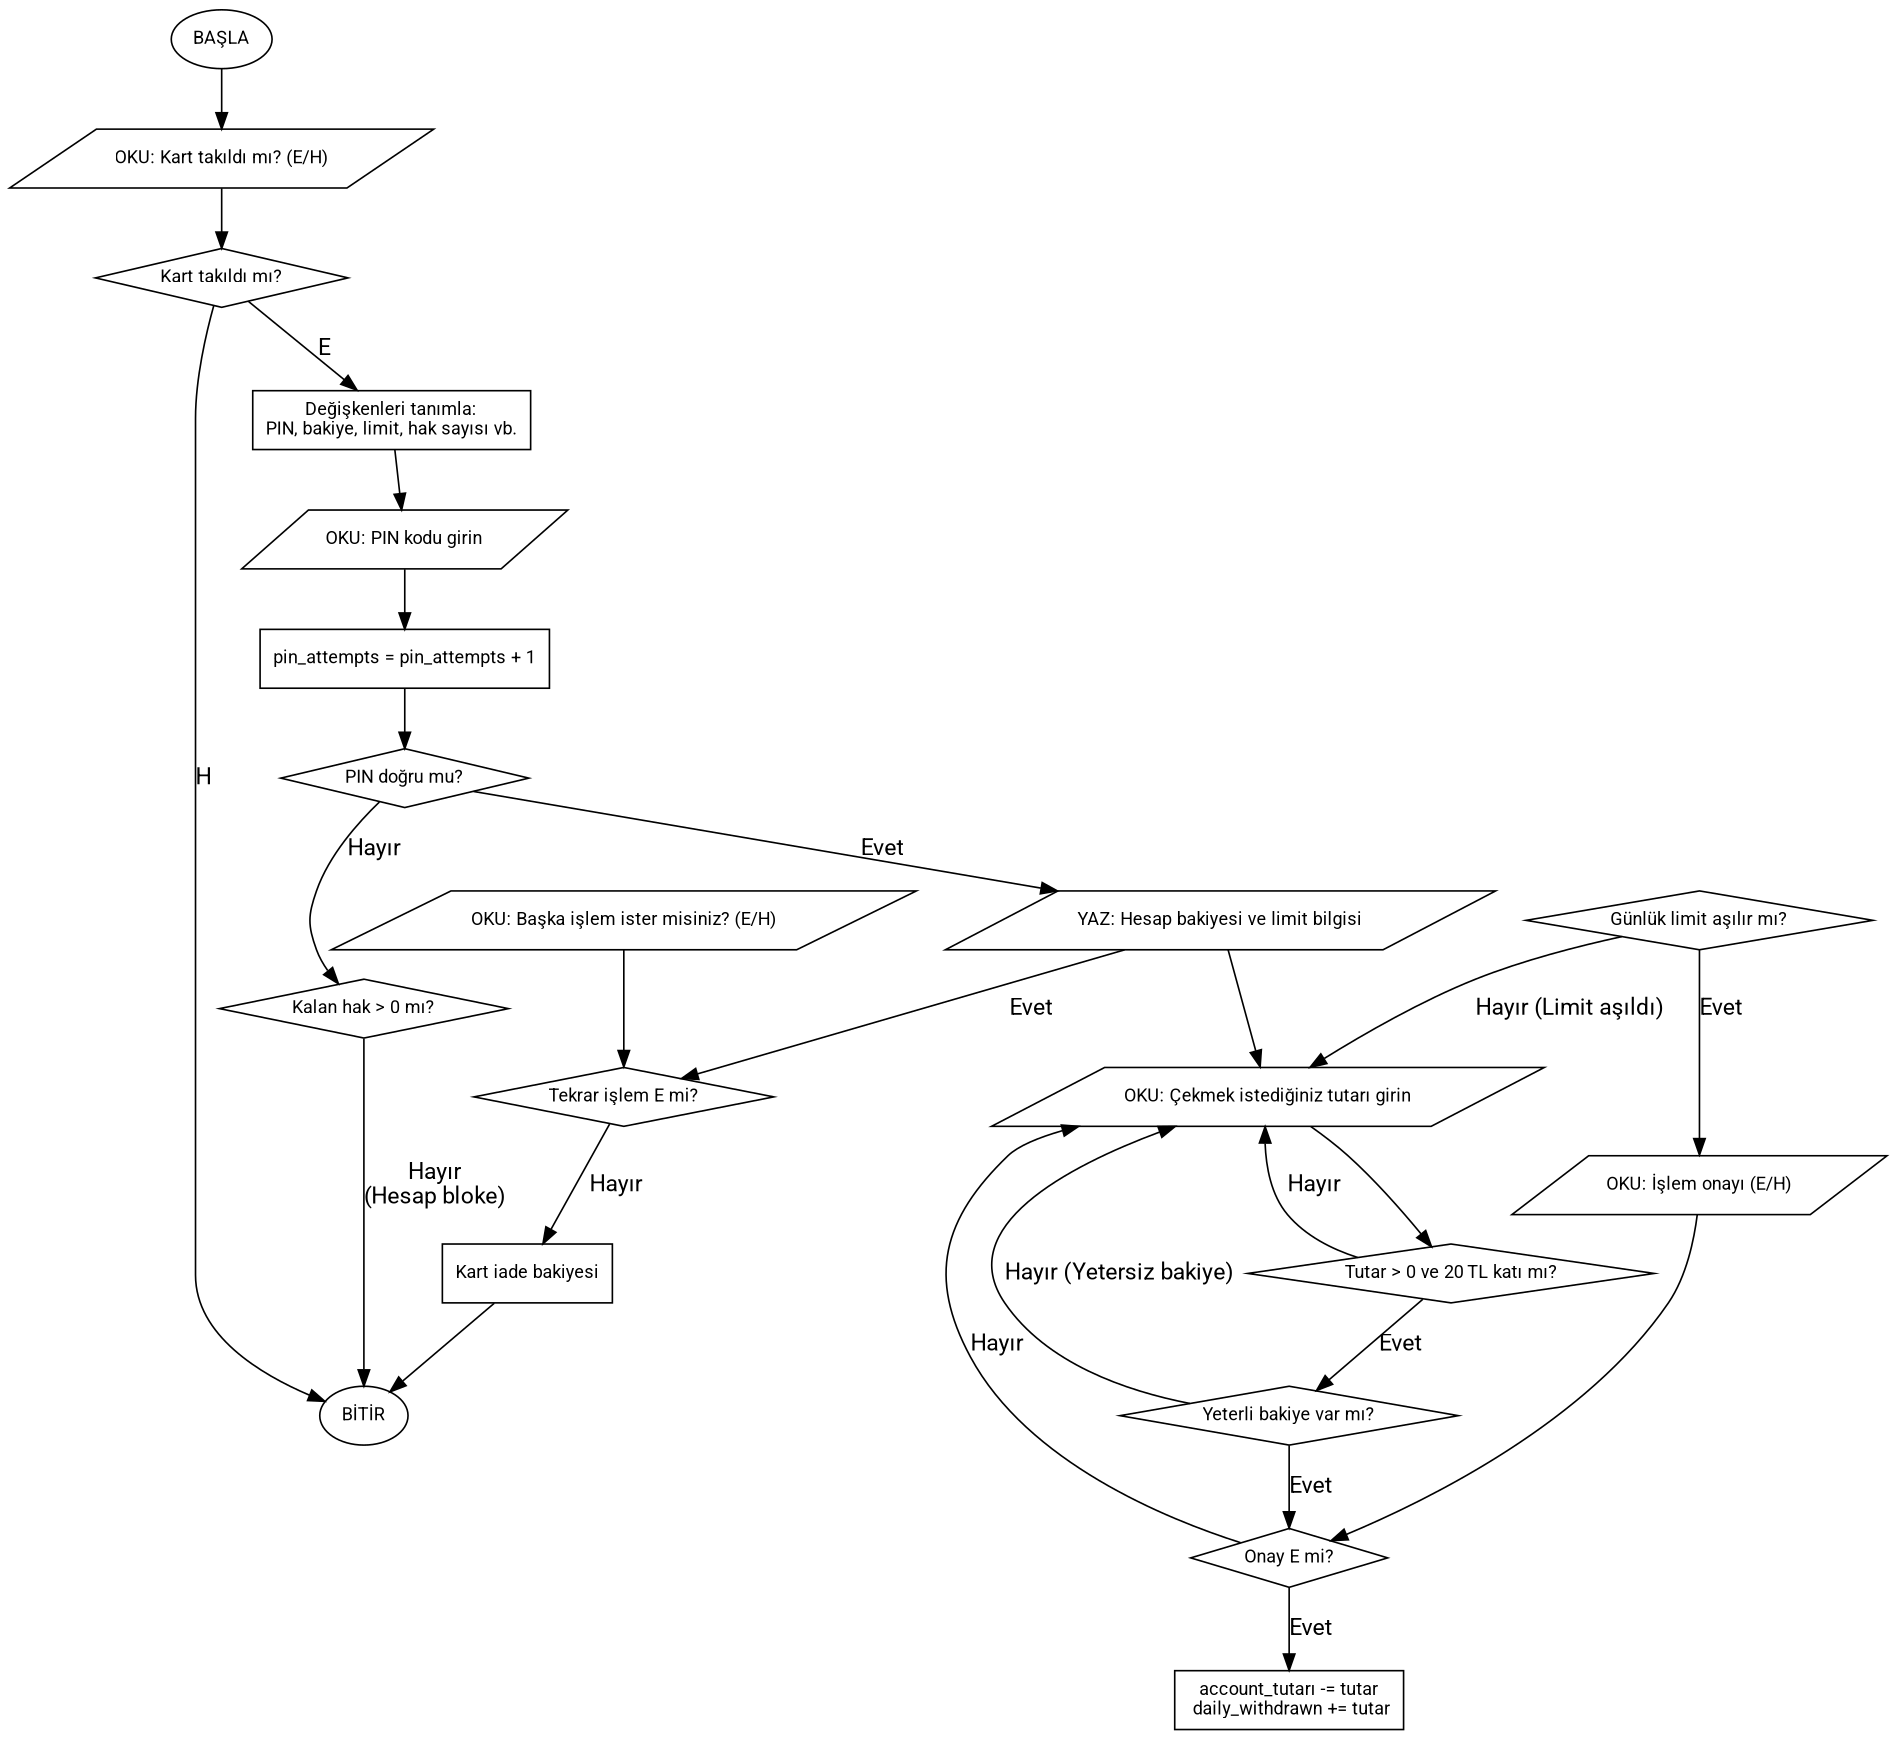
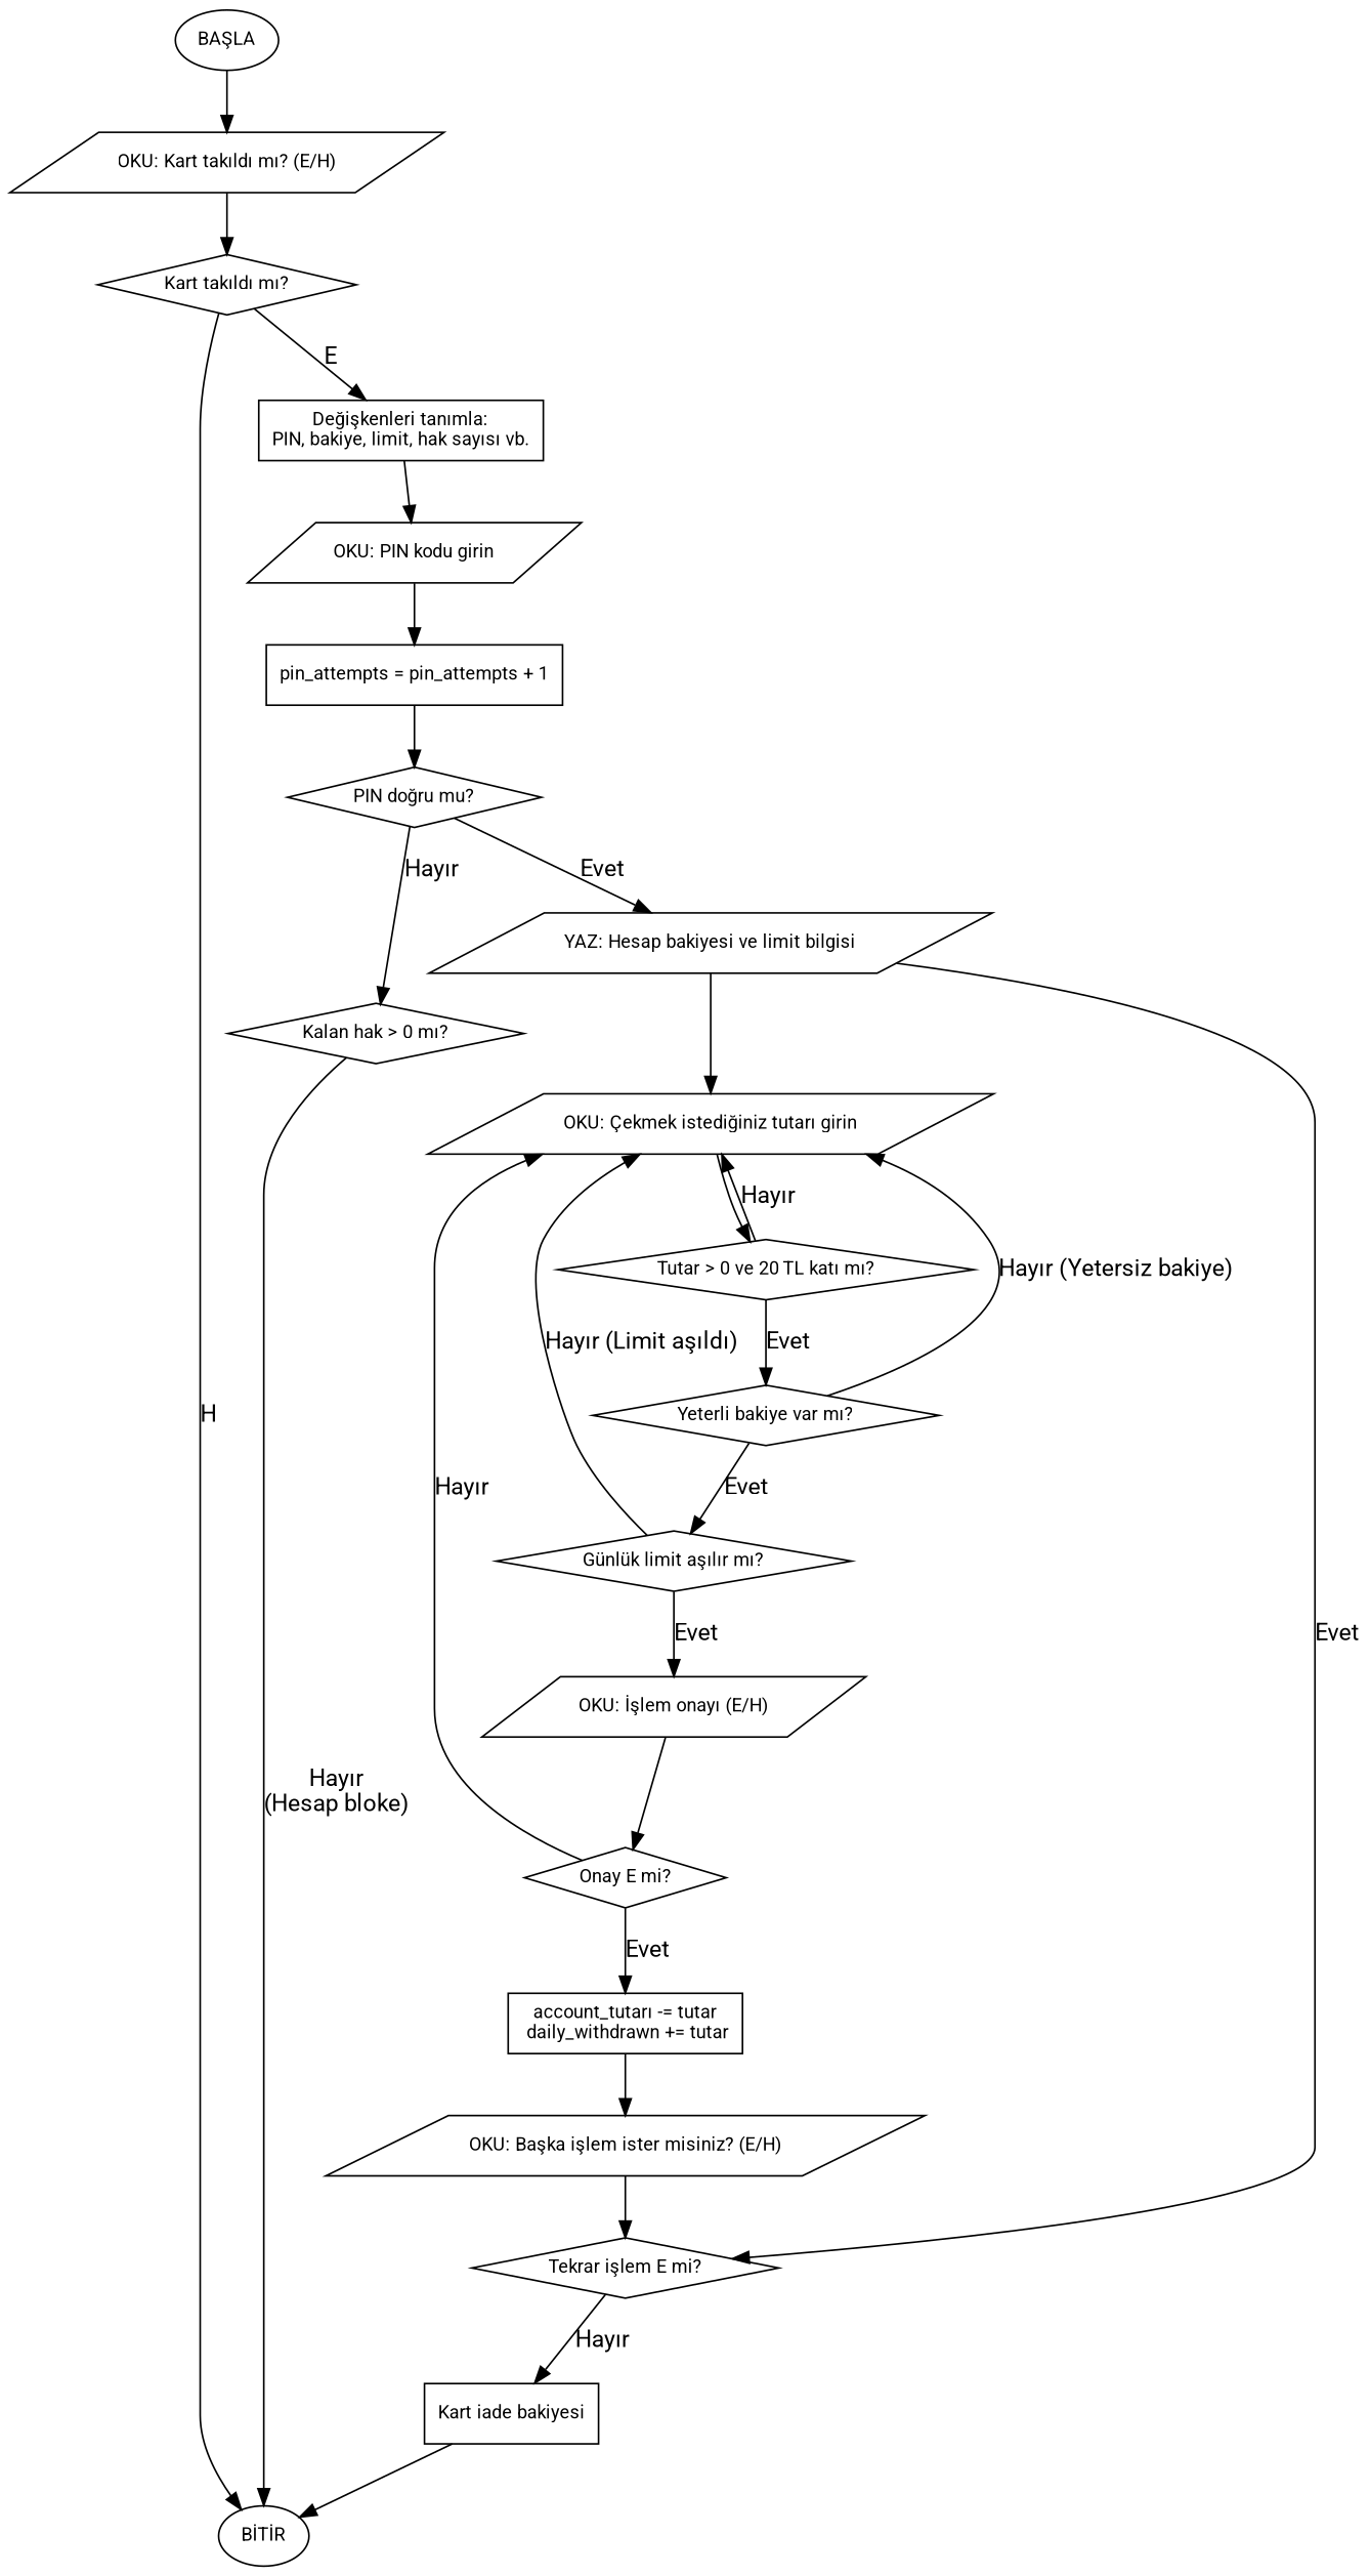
  digraph {
    fontname=Roboto
    rankdir=TB
    node [fontname=Roboto fontsize=11 shape=diamond]
    edge [fontname=Roboto]
    n1 [label="BAŞLA" shape=oval]
    n2 [label="OKU: Kart takıldı mı? (E/H)" shape=parallelogram]
    n3 [label="Kart takıldı mı?"]
    n4 [label="BİTİR" shape=oval]
    n5 [label="Değişkenleri tanımla:\nPIN, bakiye, limit, hak sayısı vb." shape=box]
    n6 [label="OKU: PIN kodu girin" shape=parallelogram]
    n7 [label="pin_attempts = pin_attempts + 1" shape=box]
    n8 [label="PIN doğru mu?"]
    n9 [label="YAZ: Hesap bakiyesi ve limit bilgisi" shape=parallelogram]
    n10 [label="OKU: Çekmek istediğiniz tutarı girin" shape=parallelogram]
    n11 [label="Tekrar işlem E mi?"]
    n12 [label="Tutar > 0 ve 20 TL katı mı?"]
    n13 [label="Yeterli bakiye var mı?"]
    n14 [label="OKU: İşlem onayı (E/H)" shape=parallelogram]
    n15 [label="Onay E mi?"]
    n16 [label="account_tutarı -= tutar\n daily_withdrawn += tutar" shape=box]
    n17 [label="OKU: Başka işlem ister misiniz? (E/H)" shape=parallelogram]
    n18 [label="Kart iade bakiyesi" shape=box]
    n19 [label="Kalan hak > 0 mı?"]
    n20 [label="Günlük limit aşılır mı?"]
    n1 -> n2
    n2 -> n3
    n3 -> n4 [label=H]
    n3 -> n5 [label=E]
    n5 -> n6
    n6 -> n7
    n7 -> n8
    n8 -> n9 [label=Evet]
    n8 -> n19 [label="Hayır"]
    n9 -> n10
    n9 -> n11 [label=Evet]
    n10 -> n12
    n11 -> n18 [label="Hayır"]
    n12 -> n10 [label="Hayır"]
    n12 -> n13 [label=Evet]
    n13 -> n10 [label="Hayır (Yetersiz bakiye)"]
-   n13 -> n15 [label=Evet]
+   n13 -> n20 [label=Evet]
    n14 -> n15
    n15 -> n10 [label="Hayır"]
    n15 -> n16 [label=Evet]
+   n16 -> n17
    n17 -> n11
    n18 -> n4
    n19 -> n4 [label="Hayır\n(Hesap bloke)"]
    n20 -> n10 [label="Hayır (Limit aşıldı)"]
    n20 -> n14 [label=Evet]
  }
